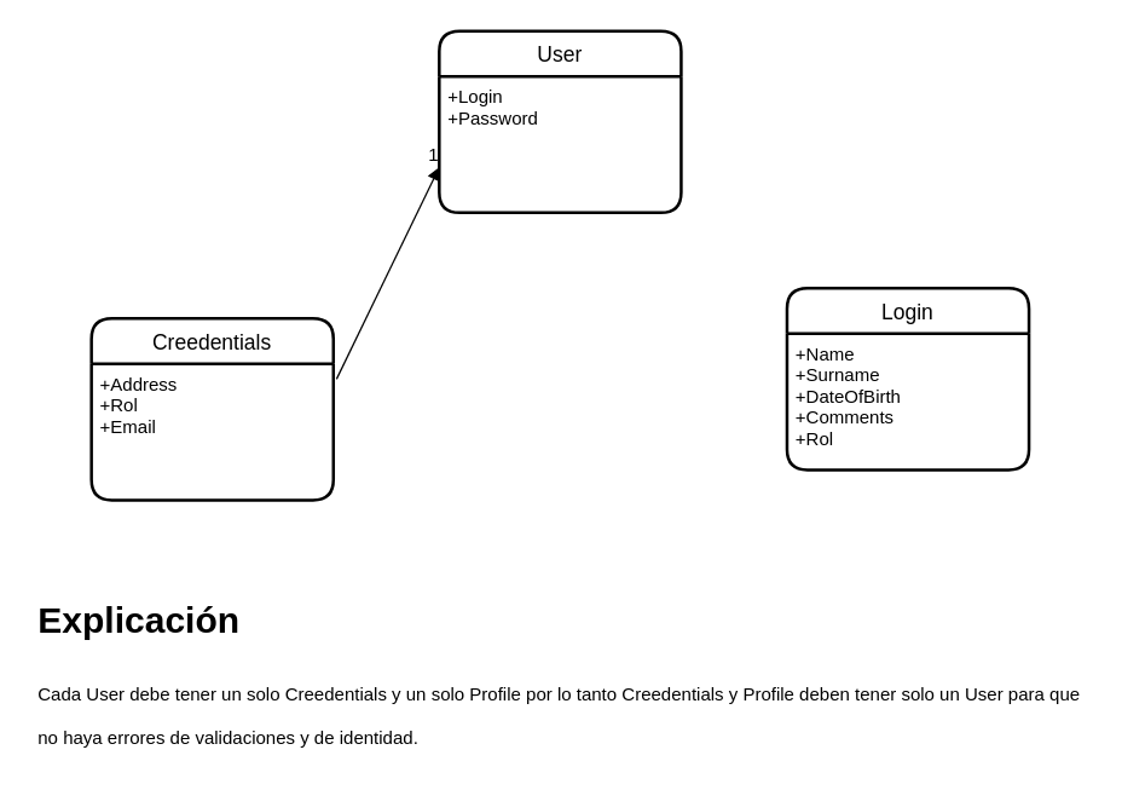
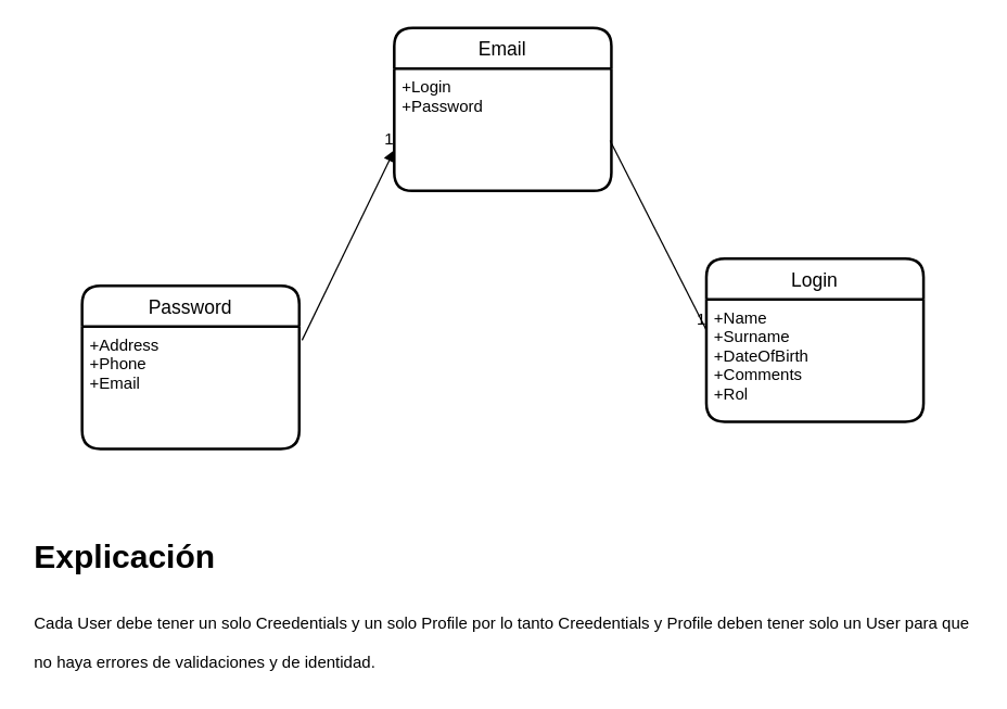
  <mxCell id="0" />
  <mxCell id="1" parent="0" />
- <mxCell id="2" value="Creedentials" style="swimlane;childLayout=stackLayout;horizontal=1;startSize=30;horizontalStack=0;rounded=1;fontSize=14;fontStyle=0;strokeWidth=2;resizeParent=0;resizeLast=1;shadow=0;dashed=0;align=center;" vertex="1" parent="1"><mxGeometry x="60" y="210" width="160" height="120" as="geometry" /></mxCell>
- <mxCell id="3" value="+Address&#10;+Rol&#10;+Email" style="align=left;strokeColor=none;fillColor=none;spacingLeft=4;fontSize=12;verticalAlign=top;resizable=0;rotatable=0;part=1;" vertex="1" parent="2"><mxGeometry y="30" width="160" height="90" as="geometry" /></mxCell>
+ <mxCell id="2" value="Password" style="swimlane;childLayout=stackLayout;horizontal=1;startSize=30;horizontalStack=0;rounded=1;fontSize=14;fontStyle=0;strokeWidth=2;resizeParent=0;resizeLast=1;shadow=0;dashed=0;align=center;" vertex="1" parent="1"><mxGeometry x="60" y="210" width="160" height="120" as="geometry" /></mxCell>
+ <mxCell id="3" value="+Address&#10;+Phone&#10;+Email" style="align=left;strokeColor=none;fillColor=none;spacingLeft=4;fontSize=12;verticalAlign=top;resizable=0;rotatable=0;part=1;" vertex="1" parent="2"><mxGeometry y="30" width="160" height="90" as="geometry" /></mxCell>
  <mxCell id="4" value="Login" style="swimlane;childLayout=stackLayout;horizontal=1;startSize=30;horizontalStack=0;rounded=1;fontSize=14;fontStyle=0;strokeWidth=2;resizeParent=0;resizeLast=1;shadow=0;dashed=0;align=center;" vertex="1" parent="1"><mxGeometry x="520" y="190" width="160" height="120" as="geometry" /></mxCell>
  <mxCell id="5" value="+Name&#10;+Surname&#10;+DateOfBirth&#10;+Comments&#10;+Rol" style="align=left;strokeColor=none;fillColor=none;spacingLeft=4;fontSize=12;verticalAlign=top;resizable=0;rotatable=0;part=1;" vertex="1" parent="4"><mxGeometry y="30" width="160" height="90" as="geometry" /></mxCell>
- <mxCell id="6" value="User" style="swimlane;childLayout=stackLayout;horizontal=1;startSize=30;horizontalStack=0;rounded=1;fontSize=14;fontStyle=0;strokeWidth=2;resizeParent=0;resizeLast=1;shadow=0;dashed=0;align=center;" vertex="1" parent="1"><mxGeometry x="290" y="20" width="160" height="120" as="geometry" /></mxCell>
+ <mxCell id="6" value="Email" style="swimlane;childLayout=stackLayout;horizontal=1;startSize=30;horizontalStack=0;rounded=1;fontSize=14;fontStyle=0;strokeWidth=2;resizeParent=0;resizeLast=1;shadow=0;dashed=0;align=center;" vertex="1" parent="1"><mxGeometry x="290" y="20" width="160" height="120" as="geometry" /></mxCell>
  <mxCell id="7" value="+Login&#10;+Password" style="align=left;strokeColor=none;fillColor=none;spacingLeft=4;fontSize=12;verticalAlign=top;resizable=0;rotatable=0;part=1;" vertex="1" parent="6"><mxGeometry y="30" width="160" height="90" as="geometry" /></mxCell>
+ <mxCell id="8" value="" style="endArrow=none;html=1;rounded=0;exitX=0.994;exitY=0.589;exitDx=0;exitDy=0;exitPerimeter=0;entryX=0;entryY=0.25;entryDx=0;entryDy=0;" edge="1" parent="1" source="7" target="5"><mxGeometry relative="1" as="geometry"><mxPoint x="330" y="300" as="sourcePoint" /><mxPoint x="490" y="300" as="targetPoint" /></mxGeometry></mxCell>
+ <mxCell id="9" value="1" style="resizable=0;html=1;align=right;verticalAlign=bottom;" connectable="0" vertex="1" parent="8"><mxGeometry x="1" relative="1" as="geometry" /></mxCell>
  <mxCell id="10" value="" style="endArrow=block;html=1;rounded=0;exitX=1.013;exitY=0.111;exitDx=0;exitDy=0;exitPerimeter=0;entryX=0;entryY=0.75;entryDx=0;entryDy=0;" edge="1" parent="1" source="3" target="6"><mxGeometry relative="1" as="geometry"><mxPoint x="330" y="300" as="sourcePoint" /><mxPoint x="270" y="160" as="targetPoint" /></mxGeometry></mxCell>
  <mxCell id="11" value="1" style="resizable=0;html=1;align=right;verticalAlign=bottom;" connectable="0" vertex="1" parent="10"><mxGeometry x="1" relative="1" as="geometry" /></mxCell>
  <mxCell id="12" value="&lt;h1&gt;&lt;span&gt;Explicación&lt;/span&gt;&lt;/h1&gt;&lt;h1&gt;&lt;span style=&quot;font-size: 12px ; font-weight: 400&quot;&gt;Cada User debe tener un solo Creedentials y un solo Profile por lo tanto Creedentials y Profile deben tener solo un User para que no haya errores de validaciones y de identidad.&lt;/span&gt;&lt;/h1&gt;" style="text;html=1;strokeColor=none;fillColor=none;spacing=5;spacingTop=-20;whiteSpace=wrap;overflow=hidden;rounded=0;" vertex="1" parent="1"><mxGeometry x="20" y="390" width="700" height="110" as="geometry" /></mxCell>
